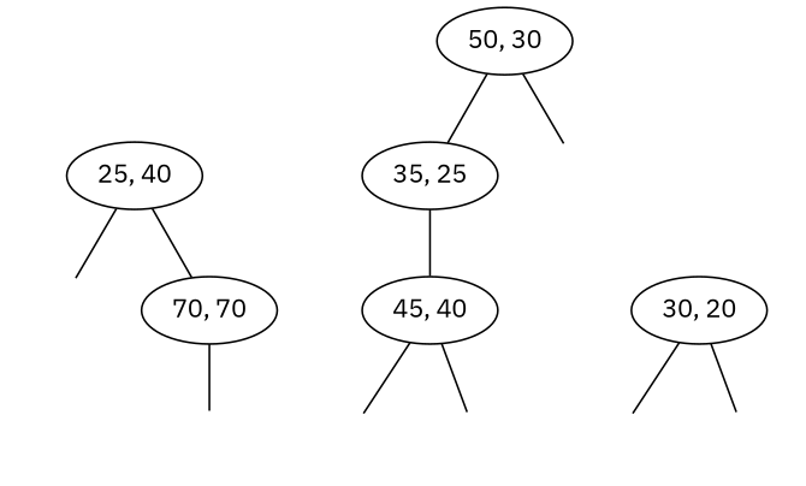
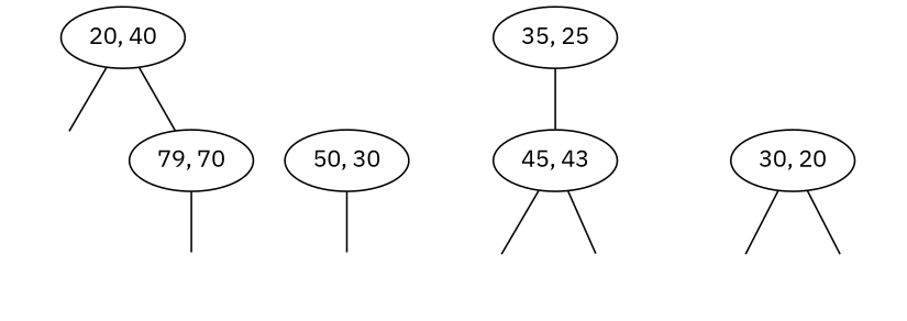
  graph {
    fontname="IBM Plex Sans"
    rankdir=BT
    node [fontname="IBM Plex Sans" style=invis]
    edge [fontname="IBM Plex Sans"]
-   n1 [label="25, 40" style=""]
+   n1 [label="20, 40" style=""]
    -1
-   n3 [label="70, 70" style=""]
+   n3 [label="79, 70" style=""]
    n4 [label="50, 30" style=""]
    n5 [label="35, 25" style=""]
    n6 [label="30, 20" style=""]
    -2
    -3
-   n9 [label="45, 40" style=""]
+   n9 [label="45, 43" style=""]
    -4
    -5
    -6
    -7
    -1 -- n1
    n3 -- n1
-   n5 -- n4
    -2 -- n6
    -3 -- n6
    n9 -- n5
    -4 -- n9
    -5 -- n9
    -6 -- n4
    -7 -- n3
  }
